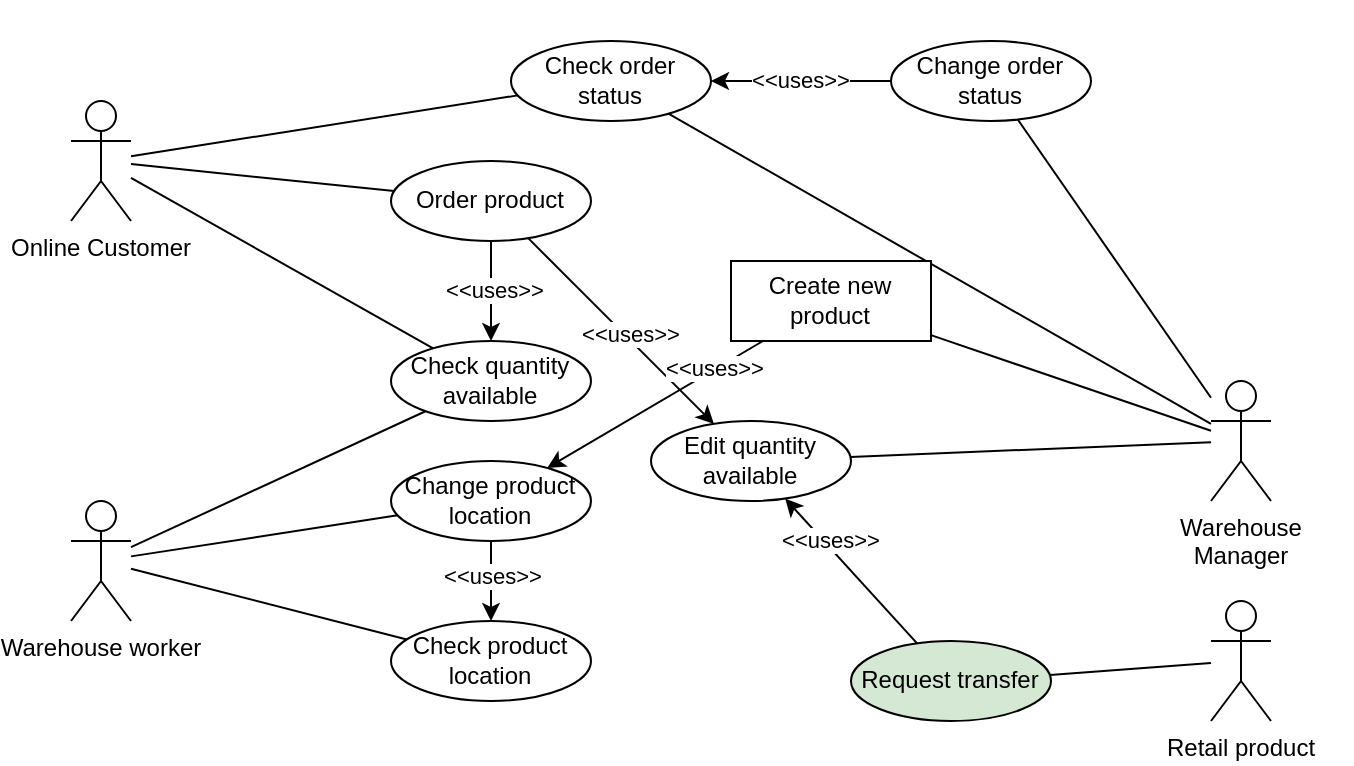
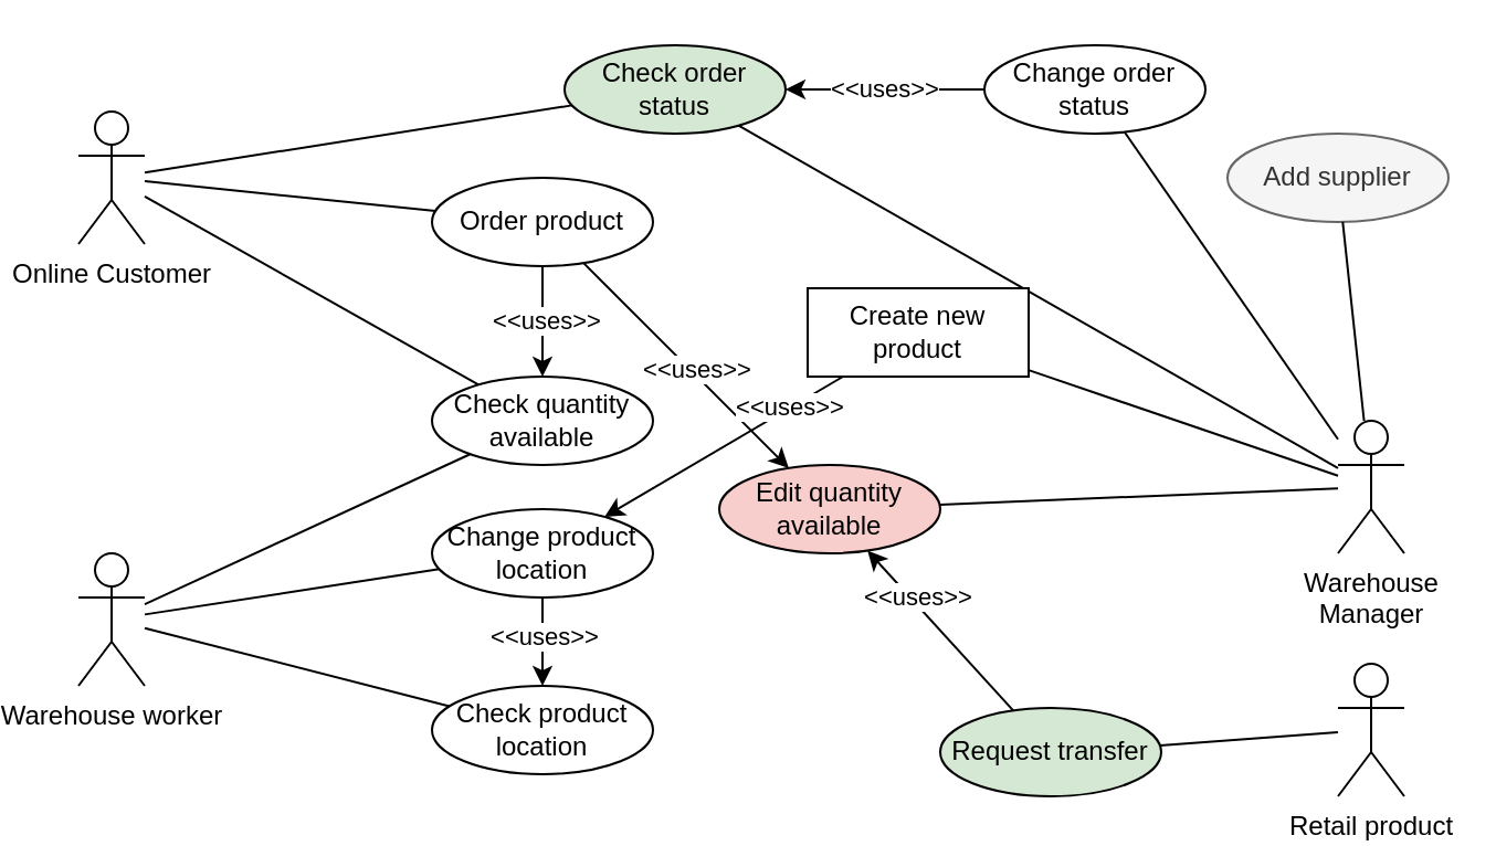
  <mxCell id="0" />
  <mxCell id="1" parent="0" />
  <mxCell id="2" value="Online Customer" style="shape=umlActor;verticalLabelPosition=bottom;verticalAlign=top;html=1;outlineConnect=0;" parent="1" vertex="1"><mxGeometry x="20" y="50" width="30" height="60" as="geometry" /></mxCell>
  <mxCell id="3" value="Order product" style="ellipse;whiteSpace=wrap;html=1;align=center;" parent="1" vertex="1"><mxGeometry x="180" y="80" width="100" height="40" as="geometry" /></mxCell>
  <mxCell id="4" value="Check quantity available" style="ellipse;whiteSpace=wrap;html=1;align=center;" parent="1" vertex="1"><mxGeometry x="180" y="170" width="100" height="40" as="geometry" /></mxCell>
  <mxCell id="5" value="" style="endArrow=classic;html=1;rounded=0;" parent="1" source="3" target="4" edge="1"><mxGeometry width="50" height="50" relative="1" as="geometry"><mxPoint x="190" y="200" as="sourcePoint" /><mxPoint x="240" y="150" as="targetPoint" /></mxGeometry></mxCell>
  <mxCell id="6" value="&amp;lt;&amp;lt;uses&amp;gt;&amp;gt;" style="edgeLabel;html=1;align=center;verticalAlign=middle;resizable=0;points=[];" parent="5" vertex="1" connectable="0"><mxGeometry x="-0.048" y="1" relative="1" as="geometry"><mxPoint as="offset" /></mxGeometry></mxCell>
  <mxCell id="7" value="" style="endArrow=none;html=1;rounded=0;" parent="1" source="2" target="3" edge="1"><mxGeometry width="50" height="50" relative="1" as="geometry"><mxPoint x="190" y="140" as="sourcePoint" /><mxPoint x="240" y="90" as="targetPoint" /></mxGeometry></mxCell>
  <mxCell id="8" value="" style="endArrow=none;html=1;rounded=0;" parent="1" source="2" target="4" edge="1"><mxGeometry width="50" height="50" relative="1" as="geometry"><mxPoint x="190" y="140" as="sourcePoint" /><mxPoint x="240" y="90" as="targetPoint" /></mxGeometry></mxCell>
- <mxCell id="9" value="Edit quantity available" style="ellipse;whiteSpace=wrap;html=1;align=center;" parent="1" vertex="1"><mxGeometry x="310" y="210" width="100" height="40" as="geometry" /></mxCell>
+ <mxCell id="9" value="Edit quantity available" style="ellipse;whiteSpace=wrap;html=1;align=center;fillColor=#f8cecc;" parent="1" vertex="1"><mxGeometry x="310" y="210" width="100" height="40" as="geometry" /></mxCell>
  <mxCell id="10" value="Warehouse worker" style="shape=umlActor;verticalLabelPosition=bottom;verticalAlign=top;html=1;outlineConnect=0;" parent="1" vertex="1"><mxGeometry x="20" y="250" width="30" height="60" as="geometry" /></mxCell>
  <mxCell id="11" value="" style="endArrow=none;html=1;rounded=0;" parent="1" source="10" target="4" edge="1"><mxGeometry width="50" height="50" relative="1" as="geometry"><mxPoint x="190" y="230" as="sourcePoint" /><mxPoint x="240" y="180" as="targetPoint" /></mxGeometry></mxCell>
  <mxCell id="12" value="Check product location" style="ellipse;whiteSpace=wrap;html=1;align=center;" parent="1" vertex="1"><mxGeometry x="180" y="310" width="100" height="40" as="geometry" /></mxCell>
  <mxCell id="13" value="" style="endArrow=none;html=1;rounded=0;" parent="1" source="10" target="12" edge="1"><mxGeometry width="50" height="50" relative="1" as="geometry"><mxPoint x="190" y="230" as="sourcePoint" /><mxPoint x="240" y="180" as="targetPoint" /></mxGeometry></mxCell>
  <mxCell id="14" value="" style="endArrow=none;html=1;rounded=0;" parent="1" source="10" target="15" edge="1"><mxGeometry width="50" height="50" relative="1" as="geometry"><mxPoint x="190" y="230" as="sourcePoint" /><mxPoint x="240" y="180" as="targetPoint" /></mxGeometry></mxCell>
  <mxCell id="15" value="Change product location" style="ellipse;whiteSpace=wrap;html=1;align=center;" parent="1" vertex="1"><mxGeometry x="180" y="230" width="100" height="40" as="geometry" /></mxCell>
  <mxCell id="16" value="" style="endArrow=classic;html=1;rounded=0;exitX=0.5;exitY=1;exitDx=0;exitDy=0;" parent="1" source="15" target="12" edge="1"><mxGeometry width="50" height="50" relative="1" as="geometry"><mxPoint x="190" y="270" as="sourcePoint" /><mxPoint x="240" y="220" as="targetPoint" /></mxGeometry></mxCell>
  <mxCell id="17" value="&amp;lt;&amp;lt;uses&amp;gt;&amp;gt;" style="edgeLabel;html=1;align=center;verticalAlign=middle;resizable=0;points=[];" parent="16" vertex="1" connectable="0"><mxGeometry x="-0.126" relative="1" as="geometry"><mxPoint as="offset" /></mxGeometry></mxCell>
- <mxCell id="18" value="Check order status" style="ellipse;whiteSpace=wrap;html=1;align=center;" parent="1" vertex="1"><mxGeometry x="240" y="20" width="100" height="40" as="geometry" /></mxCell>
+ <mxCell id="18" value="Check order status" style="ellipse;whiteSpace=wrap;html=1;align=center;fillColor=#d5e8d4;" parent="1" vertex="1"><mxGeometry x="240" y="20" width="100" height="40" as="geometry" /></mxCell>
  <mxCell id="19" value="" style="endArrow=none;html=1;rounded=0;" parent="1" source="18" target="2" edge="1"><mxGeometry width="50" height="50" relative="1" as="geometry"><mxPoint x="190" y="230" as="sourcePoint" /><mxPoint x="240" y="180" as="targetPoint" /></mxGeometry></mxCell>
  <mxCell id="20" value="" style="endArrow=none;html=1;rounded=0;" parent="1" source="18" target="21" edge="1"><mxGeometry width="50" height="50" relative="1" as="geometry"><mxPoint x="190" y="230" as="sourcePoint" /><mxPoint x="390" y="90" as="targetPoint" /></mxGeometry></mxCell>
  <mxCell id="21" value="Warehouse&lt;br&gt;Manager" style="shape=umlActor;verticalLabelPosition=bottom;verticalAlign=top;html=1;outlineConnect=0;" parent="1" vertex="1"><mxGeometry x="590" y="190" width="30" height="60" as="geometry" /></mxCell>
  <mxCell id="22" value="" style="endArrow=none;html=1;rounded=0;" parent="1" source="21" target="9" edge="1"><mxGeometry width="50" height="50" relative="1" as="geometry"><mxPoint x="280" y="320" as="sourcePoint" /><mxPoint x="507.269" y="186.52" as="targetPoint" /></mxGeometry></mxCell>
  <mxCell id="23" value="Change order status" style="ellipse;whiteSpace=wrap;html=1;align=center;" parent="1" vertex="1"><mxGeometry x="430" y="20" width="100" height="40" as="geometry" /></mxCell>
  <mxCell id="24" value="" style="endArrow=classic;html=1;rounded=0;startArrow=none;startFill=0;endFill=1;" parent="1" source="23" target="18" edge="1"><mxGeometry width="50" height="50" relative="1" as="geometry"><mxPoint x="320" y="55" as="sourcePoint" /><mxPoint x="370" y="5" as="targetPoint" /><Array as="points" /></mxGeometry></mxCell>
  <mxCell id="25" value="&amp;lt;&amp;lt;uses&amp;gt;&amp;gt;" style="edgeLabel;html=1;align=center;verticalAlign=middle;resizable=0;points=[];" parent="24" vertex="1" connectable="0"><mxGeometry x="0.024" y="-1" relative="1" as="geometry"><mxPoint as="offset" /></mxGeometry></mxCell>
  <mxCell id="26" value="" style="endArrow=none;html=1;rounded=0;" parent="1" source="21" target="23" edge="1"><mxGeometry width="50" height="50" relative="1" as="geometry"><mxPoint x="280" y="160" as="sourcePoint" /><mxPoint x="330" y="110" as="targetPoint" /></mxGeometry></mxCell>
  <mxCell id="27" value="Retail product" style="shape=umlActor;verticalLabelPosition=bottom;verticalAlign=top;html=1;outlineConnect=0;" parent="1" vertex="1"><mxGeometry x="590" y="300" width="30" height="60" as="geometry" /></mxCell>
  <mxCell id="28" value="Request transfer" style="ellipse;whiteSpace=wrap;html=1;align=center;fillColor=#d5e8d4;" parent="1" vertex="1"><mxGeometry x="410" y="320" width="100" height="40" as="geometry" /></mxCell>
  <mxCell id="29" value="" style="endArrow=none;html=1;rounded=0;" parent="1" source="28" target="27" edge="1"><mxGeometry width="50" height="50" relative="1" as="geometry"><mxPoint x="520" y="330" as="sourcePoint" /><mxPoint x="330" y="200" as="targetPoint" /></mxGeometry></mxCell>
  <mxCell id="30" value="" style="endArrow=classic;html=1;rounded=0;" parent="1" source="28" target="9" edge="1"><mxGeometry width="50" height="50" relative="1" as="geometry"><mxPoint x="190" y="260" as="sourcePoint" /><mxPoint x="240" y="210" as="targetPoint" /></mxGeometry></mxCell>
  <mxCell id="31" value="&amp;lt;&amp;lt;uses&amp;gt;&amp;gt;" style="edgeLabel;html=1;align=center;verticalAlign=middle;resizable=0;points=[];" parent="30" vertex="1" connectable="0"><mxGeometry x="-0.028" relative="1" as="geometry"><mxPoint x="-11" y="-16" as="offset" /></mxGeometry></mxCell>
+ <mxCell id="32" value="Add supplier" style="ellipse;whiteSpace=wrap;html=1;align=center;fillColor=#f5f5f5;fontColor=#333333;strokeColor=#666666;" parent="1" vertex="1"><mxGeometry x="540" y="60" width="100" height="40" as="geometry" /></mxCell>
+ <mxCell id="33" value="" style="endArrow=none;html=1;rounded=0;" parent="1" source="21" target="32" edge="1"><mxGeometry width="50" height="50" relative="1" as="geometry"><mxPoint x="600" y="182" as="sourcePoint" /><mxPoint x="561" y="110" as="targetPoint" /></mxGeometry></mxCell>
  <mxCell id="34" value="Create new product" style="whiteSpace=wrap;html=1;align=center;rounded=0;" parent="1" vertex="1"><mxGeometry x="350" y="130" width="100" height="40" as="geometry" /></mxCell>
  <mxCell id="35" value="" style="endArrow=none;html=1;rounded=0;" parent="1" source="21" target="34" edge="1"><mxGeometry width="50" height="50" relative="1" as="geometry"><mxPoint x="640" y="219.996" as="sourcePoint" /><mxPoint x="611" y="205.97" as="targetPoint" /></mxGeometry></mxCell>
  <mxCell id="36" value="" style="endArrow=none;html=1;rounded=0;startArrow=classic;startFill=1;endFill=0;" parent="1" source="9" target="3" edge="1"><mxGeometry width="50" height="50" relative="1" as="geometry"><mxPoint x="320" y="230" as="sourcePoint" /><mxPoint x="370" y="180" as="targetPoint" /></mxGeometry></mxCell>
  <mxCell id="37" value="&amp;lt;&amp;lt;uses&amp;gt;&amp;gt;" style="edgeLabel;html=1;align=center;verticalAlign=middle;resizable=0;points=[];" parent="36" vertex="1" connectable="0"><mxGeometry x="-0.065" y="-2" relative="1" as="geometry"><mxPoint as="offset" /></mxGeometry></mxCell>
  <mxCell id="38" value="" style="endArrow=classic;html=1;rounded=0;" parent="1" source="34" target="15" edge="1"><mxGeometry width="50" height="50" relative="1" as="geometry"><mxPoint x="320" y="230" as="sourcePoint" /><mxPoint x="370" y="180" as="targetPoint" /></mxGeometry></mxCell>
  <mxCell id="39" value="&amp;lt;&amp;lt;uses&amp;gt;&amp;gt;" style="edgeLabel;html=1;align=center;verticalAlign=middle;resizable=0;points=[];" parent="38" vertex="1" connectable="0"><mxGeometry x="-0.545" y="-1" relative="1" as="geometry"><mxPoint as="offset" /></mxGeometry></mxCell>
